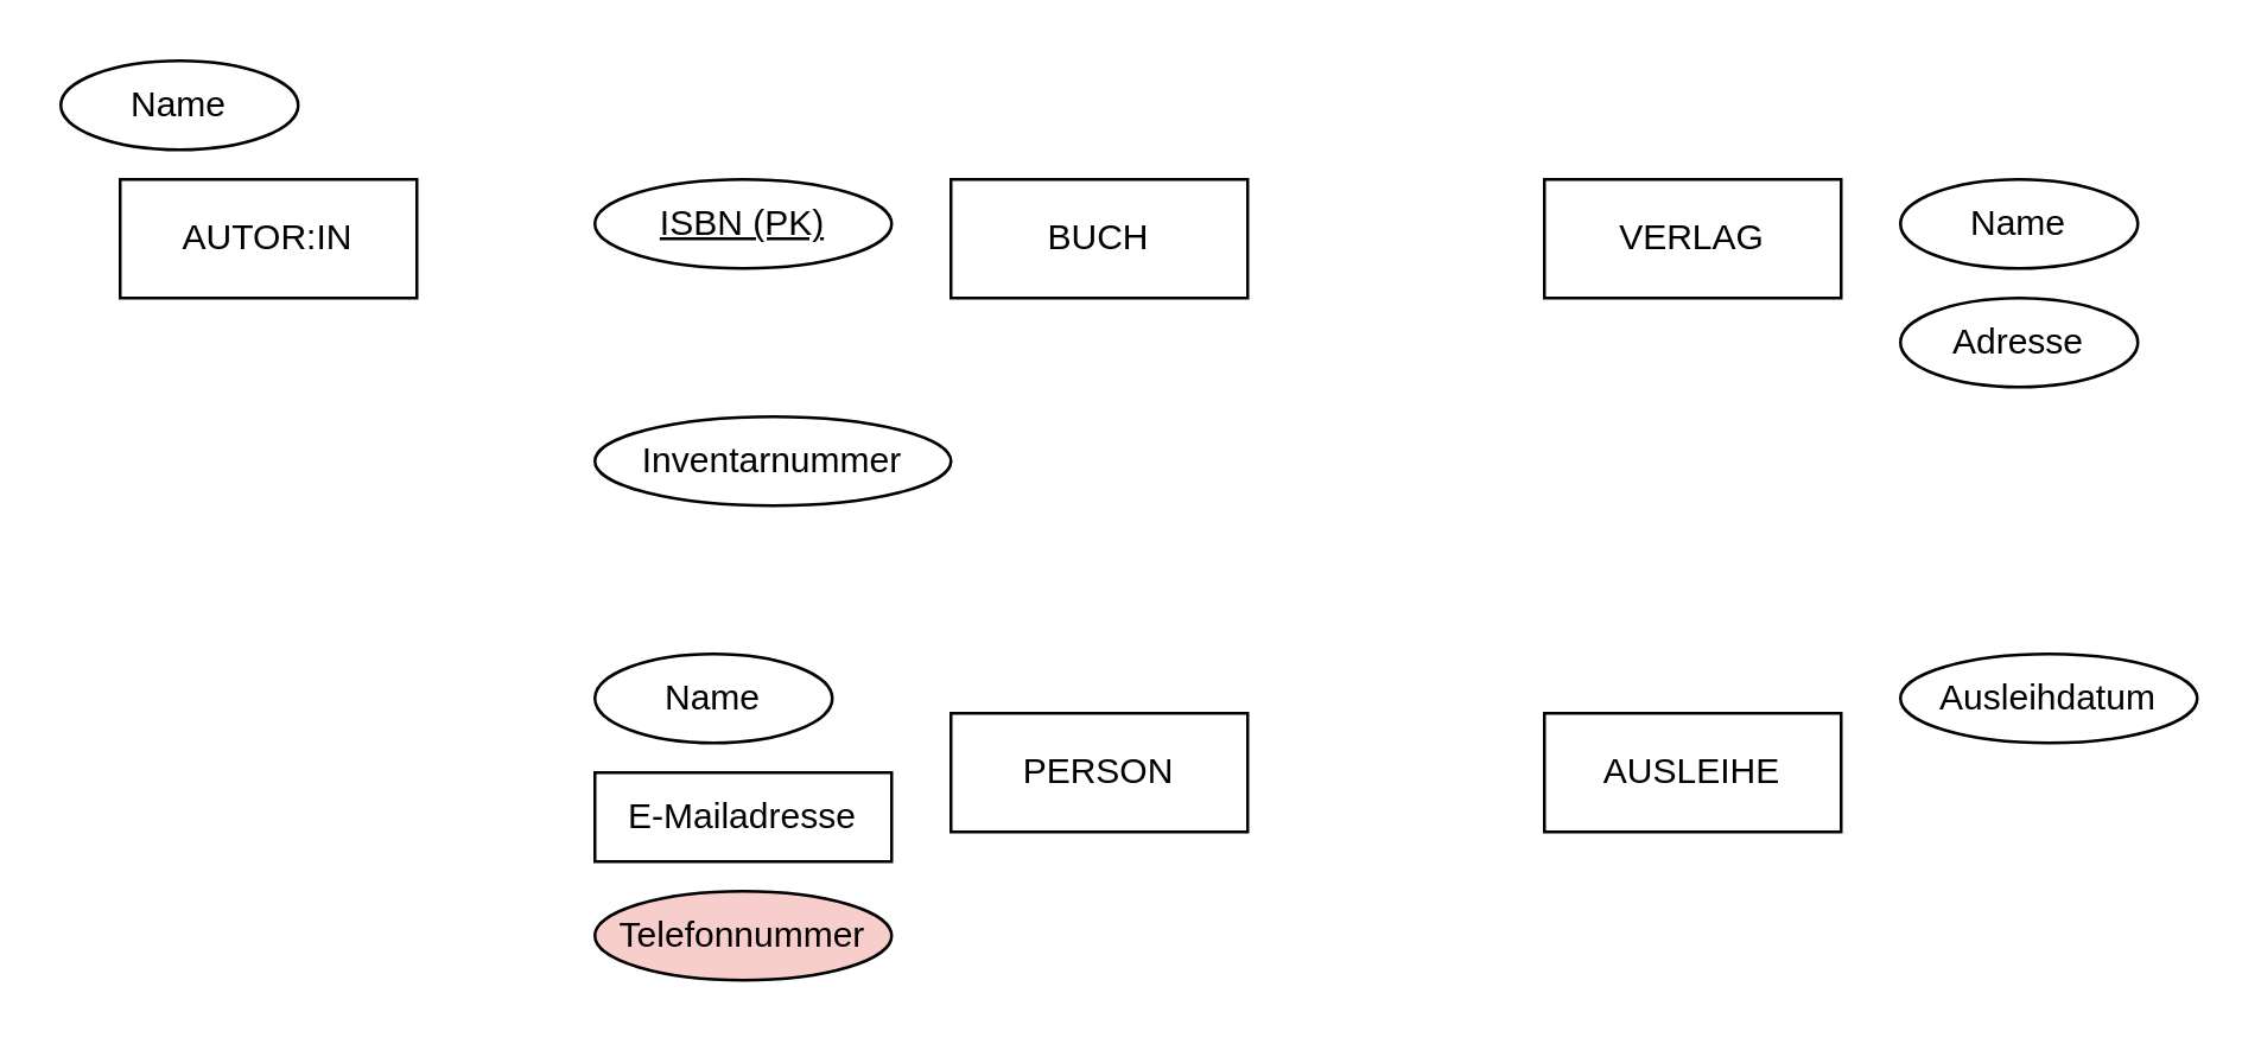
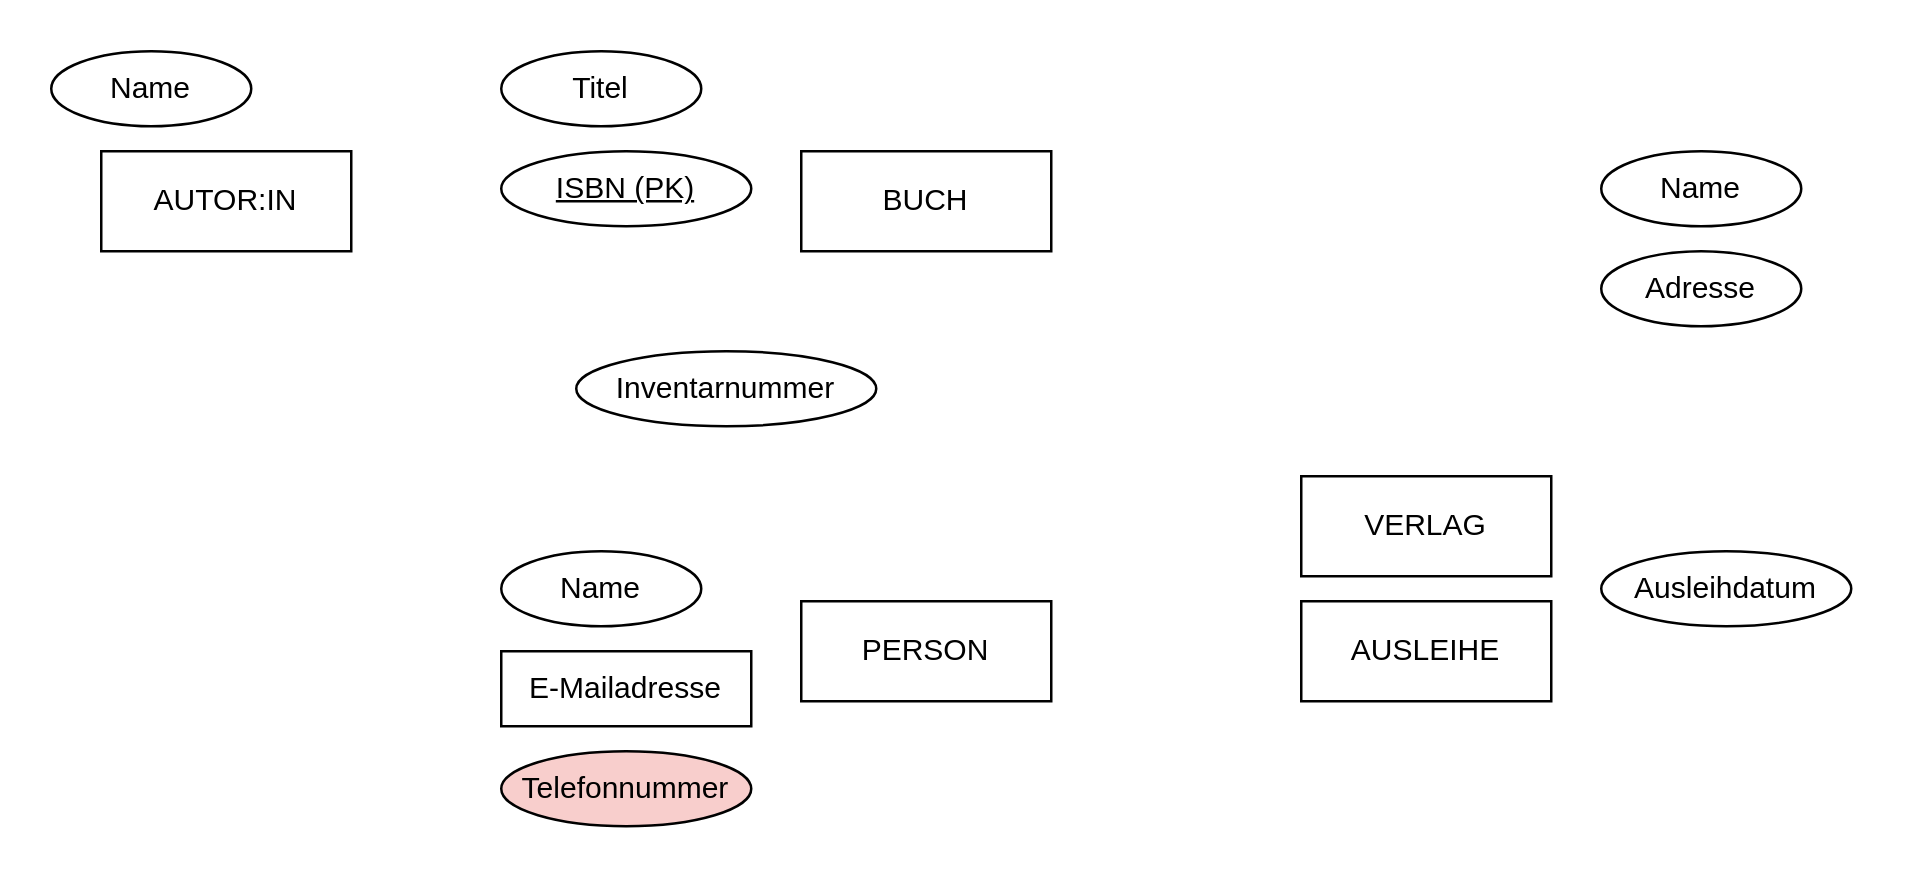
  <mxCell id="0" />
  <mxCell id="1" parent="0" />
  <mxCell id="2" value="BUCH" style="shape=rectangle;whiteSpace=wrap;html=1;" vertex="1" parent="1"><mxGeometry x="320" y="60" width="100" height="40" as="geometry" /></mxCell>
+ <mxCell id="3" value="Titel" style="ellipse;whiteSpace=wrap;html=1;" vertex="1" parent="1"><mxGeometry x="200" y="20" width="80" height="30" as="geometry" /></mxCell>
  <mxCell id="4" value="ISBN (PK)" style="ellipse;whiteSpace=wrap;html=1;fontStyle=4;" vertex="1" parent="1"><mxGeometry x="200" y="60" width="100" height="30" as="geometry" /></mxCell>
- <mxCell id="5" value="Inventarnummer" style="ellipse;whiteSpace=wrap;html=1;" vertex="1" parent="1"><mxGeometry x="200" y="140" width="120" height="30" as="geometry" /></mxCell>
+ <mxCell id="5" value="Inventarnummer" style="ellipse;whiteSpace=wrap;html=1;" vertex="1" parent="1"><mxGeometry x="230" y="140" width="120" height="30" as="geometry" /></mxCell>
  <mxCell id="6" value="AUTOR:IN" style="shape=rectangle;whiteSpace=wrap;html=1;" vertex="1" parent="1"><mxGeometry x="40" y="60" width="100" height="40" as="geometry" /></mxCell>
  <mxCell id="7" value="Name" style="ellipse;whiteSpace=wrap;html=1;" vertex="1" parent="1"><mxGeometry x="20" y="20" width="80" height="30" as="geometry" /></mxCell>
- <mxCell id="8" value="VERLAG" style="shape=rectangle;whiteSpace=wrap;html=1;" vertex="1" parent="1"><mxGeometry x="520" y="60" width="100" height="40" as="geometry" /></mxCell>
+ <mxCell id="8" value="VERLAG" style="shape=rectangle;whiteSpace=wrap;html=1;" vertex="1" parent="1"><mxGeometry x="520" y="190" width="100" height="40" as="geometry" /></mxCell>
  <mxCell id="9" value="Name" style="ellipse;whiteSpace=wrap;html=1;" vertex="1" parent="1"><mxGeometry x="640" y="60" width="80" height="30" as="geometry" /></mxCell>
  <mxCell id="10" value="Adresse" style="ellipse;whiteSpace=wrap;html=1;" vertex="1" parent="1"><mxGeometry x="640" y="100" width="80" height="30" as="geometry" /></mxCell>
  <mxCell id="11" value="PERSON" style="shape=rectangle;whiteSpace=wrap;html=1;" vertex="1" parent="1"><mxGeometry x="320" y="240" width="100" height="40" as="geometry" /></mxCell>
  <mxCell id="12" value="Name" style="ellipse;whiteSpace=wrap;html=1;" vertex="1" parent="1"><mxGeometry x="200" y="220" width="80" height="30" as="geometry" /></mxCell>
  <mxCell id="13" value="E-Mailadresse" style="whiteSpace=wrap;html=1;rounded=0;" vertex="1" parent="1"><mxGeometry x="200" y="260" width="100" height="30" as="geometry" /></mxCell>
  <mxCell id="14" value="Telefonnummer" style="ellipse;whiteSpace=wrap;html=1;fillColor=#f8cecc;" vertex="1" parent="1"><mxGeometry x="200" y="300" width="100" height="30" as="geometry" /></mxCell>
  <mxCell id="15" value="AUSLEIHE" style="shape=rectangle;whiteSpace=wrap;html=1;" vertex="1" parent="1"><mxGeometry x="520" y="240" width="100" height="40" as="geometry" /></mxCell>
  <mxCell id="16" value="Ausleihdatum" style="ellipse;whiteSpace=wrap;html=1;" vertex="1" parent="1"><mxGeometry x="640" y="220" width="100" height="30" as="geometry" /></mxCell>
